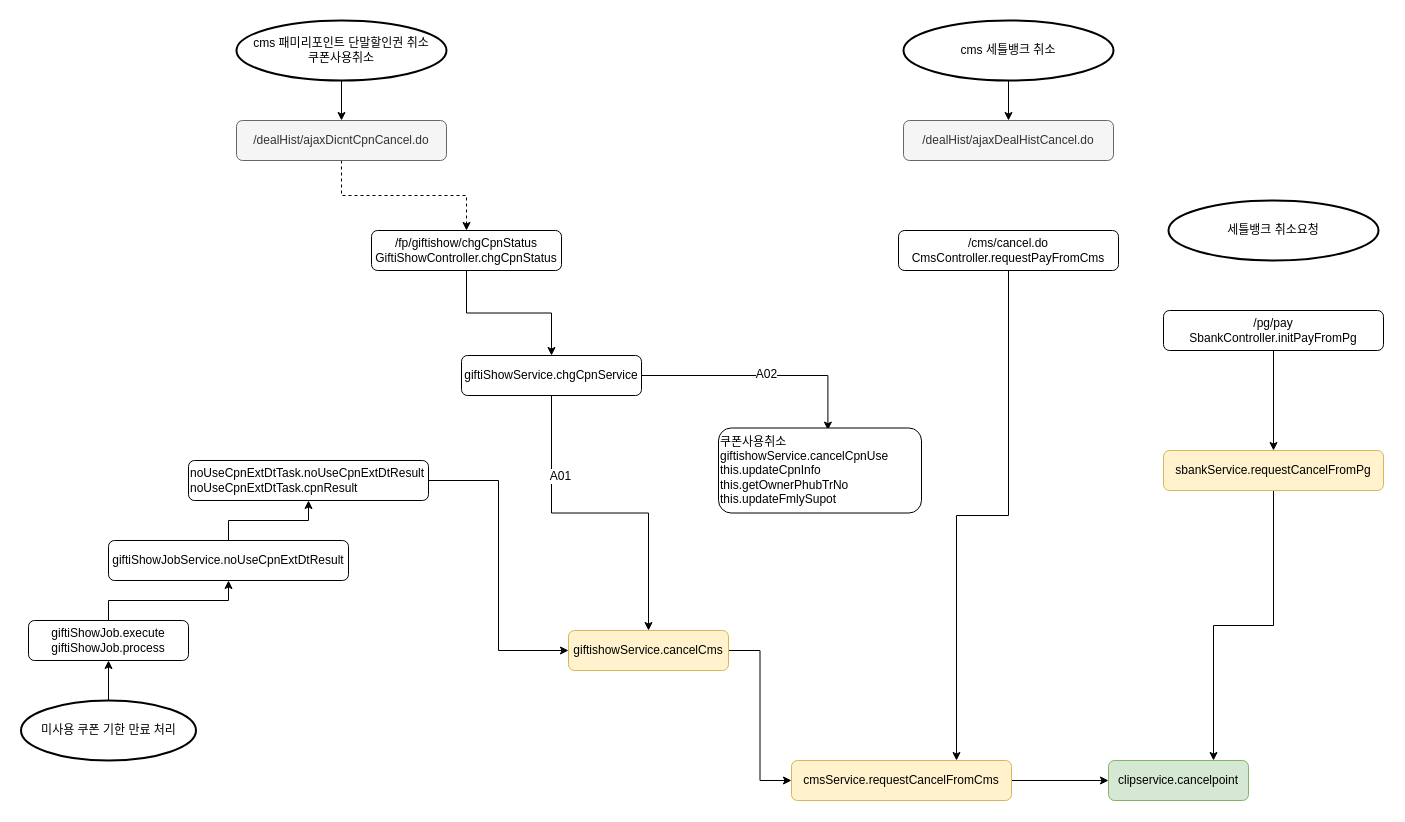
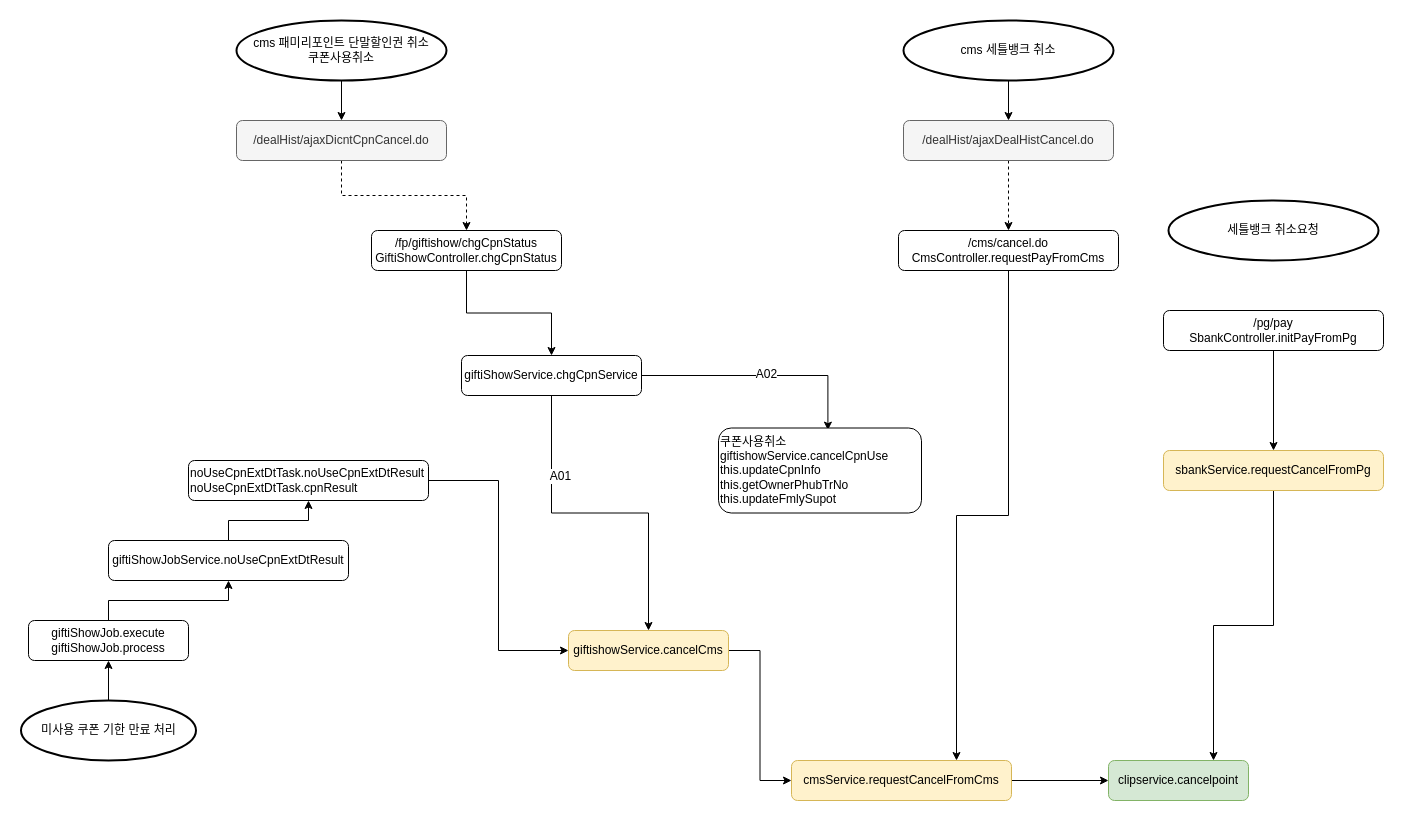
  <mxCell id="0" />
  <mxCell id="1" parent="0" />
  <mxCell id="2" value="clipservice.cancelpoint" style="rounded=1;whiteSpace=wrap;html=1;fontSize=12;fillColor=#d5e8d4;strokeColor=#82b366;" parent="1" vertex="1"><mxGeometry x="1108" y="760" width="140" height="40" as="geometry" /></mxCell>
  <mxCell id="3" style="edgeStyle=orthogonalEdgeStyle;rounded=0;orthogonalLoop=1;jettySize=auto;html=1;entryX=0;entryY=0.5;entryDx=0;entryDy=0;strokeColor=#000000;fontSize=12;" edge="1" parent="1" source="4" target="2"><mxGeometry relative="1" as="geometry" /></mxCell>
  <mxCell id="4" value="cmsService.requestCancelFromCms" style="rounded=1;whiteSpace=wrap;html=1;fontSize=12;fillColor=#fff2cc;strokeColor=#d6b656;" vertex="1" parent="1"><mxGeometry x="791" y="760" width="220" height="40" as="geometry" /></mxCell>
  <mxCell id="5" style="edgeStyle=orthogonalEdgeStyle;rounded=0;orthogonalLoop=1;jettySize=auto;html=1;entryX=0;entryY=0.5;entryDx=0;entryDy=0;strokeColor=#000000;fontSize=12;" edge="1" parent="1" source="6" target="4"><mxGeometry relative="1" as="geometry" /></mxCell>
  <mxCell id="6" value="giftishowService.cancelCms" style="rounded=1;whiteSpace=wrap;html=1;fontSize=12;fillColor=#fff2cc;strokeColor=#d6b656;" vertex="1" parent="1"><mxGeometry x="568" y="630" width="160" height="40" as="geometry" /></mxCell>
  <mxCell id="7" style="edgeStyle=orthogonalEdgeStyle;rounded=0;orthogonalLoop=1;jettySize=auto;html=1;entryX=0.5;entryY=0;entryDx=0;entryDy=0;fontSize=12;exitX=0.5;exitY=1;exitDx=0;exitDy=0;" edge="1" parent="1" source="11" target="6"><mxGeometry relative="1" as="geometry" /></mxCell>
  <mxCell id="8" value="A01" style="text;html=1;resizable=0;points=[];align=center;verticalAlign=middle;labelBackgroundColor=#ffffff;fontSize=12;" vertex="1" connectable="0" parent="7"><mxGeometry x="-0.243" y="37" relative="1" as="geometry"><mxPoint as="offset" /></mxGeometry></mxCell>
  <mxCell id="9" style="edgeStyle=orthogonalEdgeStyle;rounded=0;orthogonalLoop=1;jettySize=auto;html=1;entryX=0.539;entryY=0.025;entryDx=0;entryDy=0;entryPerimeter=0;strokeColor=#000000;fontSize=12;" edge="1" parent="1" source="11" target="37"><mxGeometry relative="1" as="geometry" /></mxCell>
  <mxCell id="10" value="A02" style="text;html=1;resizable=0;points=[];align=center;verticalAlign=middle;labelBackgroundColor=#ffffff;fontSize=12;" vertex="1" connectable="0" parent="9"><mxGeometry x="0.03" y="2" relative="1" as="geometry"><mxPoint as="offset" /></mxGeometry></mxCell>
  <mxCell id="11" value="giftiShowService.chgCpnService" style="rounded=1;whiteSpace=wrap;html=1;fontSize=12;" vertex="1" parent="1"><mxGeometry x="461" y="355" width="180" height="40" as="geometry" /></mxCell>
  <mxCell id="12" style="edgeStyle=orthogonalEdgeStyle;rounded=0;orthogonalLoop=1;jettySize=auto;html=1;fontSize=12;" edge="1" parent="1" source="13" target="11"><mxGeometry relative="1" as="geometry" /></mxCell>
  <mxCell id="13" value="/fp/giftishow/chgCpnStatus&lt;br&gt;GiftiShowController.chgCpnStatus" style="rounded=1;whiteSpace=wrap;html=1;fontSize=12;" vertex="1" parent="1"><mxGeometry x="371" y="230" width="190" height="40" as="geometry" /></mxCell>
  <mxCell id="14" style="edgeStyle=orthogonalEdgeStyle;rounded=0;orthogonalLoop=1;jettySize=auto;html=1;entryX=0.5;entryY=0;entryDx=0;entryDy=0;fontSize=12;dashed=1;" edge="1" parent="1" source="15" target="13"><mxGeometry relative="1" as="geometry" /></mxCell>
  <mxCell id="15" value="/dealHist/ajaxDicntCpnCancel.do" style="rounded=1;whiteSpace=wrap;html=1;fontSize=12;fillColor=#f5f5f5;strokeColor=#666666;fontColor=#333333;" vertex="1" parent="1"><mxGeometry x="236" y="120" width="210" height="40" as="geometry" /></mxCell>
  <mxCell id="16" style="edgeStyle=orthogonalEdgeStyle;rounded=0;orthogonalLoop=1;jettySize=auto;html=1;strokeColor=#000000;fontSize=12;" edge="1" parent="1" source="17" target="19"><mxGeometry relative="1" as="geometry" /></mxCell>
  <mxCell id="17" value="giftiShowJob.execute&lt;br&gt;giftiShowJob.process" style="rounded=1;whiteSpace=wrap;html=1;fontSize=12;" vertex="1" parent="1"><mxGeometry x="28" y="620" width="160" height="40" as="geometry" /></mxCell>
  <mxCell id="18" style="edgeStyle=orthogonalEdgeStyle;rounded=0;orthogonalLoop=1;jettySize=auto;html=1;entryX=0.5;entryY=1;entryDx=0;entryDy=0;strokeColor=#000000;fontSize=12;" edge="1" parent="1" source="19" target="21"><mxGeometry relative="1" as="geometry" /></mxCell>
  <mxCell id="19" value="giftiShowJobService.noUseCpnExtDtResult" style="rounded=1;whiteSpace=wrap;html=1;fontSize=12;" vertex="1" parent="1"><mxGeometry x="108" y="540" width="240" height="40" as="geometry" /></mxCell>
  <mxCell id="20" style="edgeStyle=orthogonalEdgeStyle;rounded=0;orthogonalLoop=1;jettySize=auto;html=1;entryX=0;entryY=0.5;entryDx=0;entryDy=0;fontSize=12;exitX=1;exitY=0.5;exitDx=0;exitDy=0;" edge="1" parent="1" source="21" target="6"><mxGeometry relative="1" as="geometry" /></mxCell>
  <mxCell id="21" value="noUseCpnExtDtTask.noUseCpnExtDtResult&lt;br&gt;noUseCpnExtDtTask.cpnResult" style="rounded=1;whiteSpace=wrap;html=1;fontSize=12;align=left;" vertex="1" parent="1"><mxGeometry x="188" y="460" width="240" height="40" as="geometry" /></mxCell>
  <mxCell id="22" style="edgeStyle=orthogonalEdgeStyle;rounded=0;orthogonalLoop=1;jettySize=auto;html=1;entryX=0.5;entryY=0;entryDx=0;entryDy=0;fontSize=12;" edge="1" parent="1" source="23" target="15"><mxGeometry relative="1" as="geometry" /></mxCell>
  <mxCell id="23" value="&lt;span style=&quot;white-space: normal&quot;&gt;cms 패미리포인트 단말할인권 취소&lt;br&gt;쿠폰사용취소&lt;br&gt;&lt;/span&gt;" style="strokeWidth=2;html=1;shape=mxgraph.flowchart.start_1;whiteSpace=wrap;fontSize=12;align=center;" vertex="1" parent="1"><mxGeometry x="236" y="20" width="210" height="60" as="geometry" /></mxCell>
  <mxCell id="24" style="edgeStyle=orthogonalEdgeStyle;rounded=0;orthogonalLoop=1;jettySize=auto;html=1;entryX=0.5;entryY=1;entryDx=0;entryDy=0;strokeColor=#000000;fontSize=12;" edge="1" parent="1" source="25" target="17"><mxGeometry relative="1" as="geometry" /></mxCell>
  <mxCell id="25" value="미사용 쿠폰 기한 만료 처리" style="strokeWidth=2;html=1;shape=mxgraph.flowchart.start_1;whiteSpace=wrap;fontSize=12;align=center;" vertex="1" parent="1"><mxGeometry x="20.5" y="700" width="175" height="60" as="geometry" /></mxCell>
  <mxCell id="26" style="edgeStyle=orthogonalEdgeStyle;rounded=0;orthogonalLoop=1;jettySize=auto;html=1;entryX=0.5;entryY=0;entryDx=0;entryDy=0;strokeColor=#000000;fontSize=12;" edge="1" parent="1" source="27" target="29"><mxGeometry relative="1" as="geometry" /></mxCell>
  <mxCell id="27" value="&lt;span style=&quot;white-space: normal&quot;&gt;cms 세틀뱅크 취소&lt;/span&gt;" style="strokeWidth=2;html=1;shape=mxgraph.flowchart.start_1;whiteSpace=wrap;fontSize=12;align=center;" vertex="1" parent="1"><mxGeometry x="903" y="20" width="210" height="60" as="geometry" /></mxCell>
+ <mxCell id="28" style="edgeStyle=orthogonalEdgeStyle;rounded=0;orthogonalLoop=1;jettySize=auto;html=1;entryX=0.5;entryY=0;entryDx=0;entryDy=0;strokeColor=#000000;fontSize=12;dashed=1;" edge="1" parent="1" source="29" target="31"><mxGeometry relative="1" as="geometry" /></mxCell>
  <mxCell id="29" value="/dealHist/ajaxDealHistCancel.do" style="rounded=1;whiteSpace=wrap;html=1;fontSize=12;fillColor=#f5f5f5;strokeColor=#666666;fontColor=#333333;" vertex="1" parent="1"><mxGeometry x="903" y="120" width="210" height="40" as="geometry" /></mxCell>
  <mxCell id="30" style="edgeStyle=orthogonalEdgeStyle;rounded=0;orthogonalLoop=1;jettySize=auto;html=1;entryX=0.75;entryY=0;entryDx=0;entryDy=0;strokeColor=#000000;fontSize=12;" edge="1" parent="1" source="31" target="4"><mxGeometry relative="1" as="geometry" /></mxCell>
  <mxCell id="31" value="/cms/cancel.do&lt;br&gt;CmsController.requestPayFromCms" style="rounded=1;whiteSpace=wrap;html=1;fontSize=12;" vertex="1" parent="1"><mxGeometry x="898" y="230" width="220" height="40" as="geometry" /></mxCell>
  <mxCell id="32" value="&lt;span style=&quot;white-space: normal&quot;&gt;세틀뱅크 취소요청&lt;br&gt;&lt;/span&gt;" style="strokeWidth=2;html=1;shape=mxgraph.flowchart.start_1;whiteSpace=wrap;fontSize=12;align=center;" vertex="1" parent="1"><mxGeometry x="1168" y="200" width="210" height="60" as="geometry" /></mxCell>
  <mxCell id="33" style="edgeStyle=orthogonalEdgeStyle;rounded=0;orthogonalLoop=1;jettySize=auto;html=1;entryX=0.5;entryY=0;entryDx=0;entryDy=0;strokeColor=#000000;fontSize=12;" edge="1" parent="1" source="34" target="36"><mxGeometry relative="1" as="geometry" /></mxCell>
  <mxCell id="34" value="/pg/pay&lt;br&gt;SbankController.initPayFromPg" style="rounded=1;whiteSpace=wrap;html=1;fontSize=12;" vertex="1" parent="1"><mxGeometry x="1163" y="310" width="220" height="40" as="geometry" /></mxCell>
  <mxCell id="35" style="edgeStyle=orthogonalEdgeStyle;rounded=0;orthogonalLoop=1;jettySize=auto;html=1;entryX=0.75;entryY=0;entryDx=0;entryDy=0;strokeColor=#000000;fontSize=12;" edge="1" parent="1" source="36" target="2"><mxGeometry relative="1" as="geometry" /></mxCell>
  <mxCell id="36" value="sbankService.requestCancelFromPg" style="rounded=1;whiteSpace=wrap;html=1;fontSize=12;fillColor=#fff2cc;strokeColor=#d6b656;" vertex="1" parent="1"><mxGeometry x="1163" y="450" width="220" height="40" as="geometry" /></mxCell>
  <mxCell id="37" value="쿠폰사용취소&lt;br&gt;giftishowService.cancelCpnUse&lt;br&gt;this.updateCpnInfo&lt;br&gt;this.getOwnerPhubTrNo&lt;br&gt;this.updateFmlySupot" style="rounded=1;whiteSpace=wrap;html=1;fontSize=12;align=left;" vertex="1" parent="1"><mxGeometry x="718" y="427.5" width="203" height="85" as="geometry" /></mxCell>
